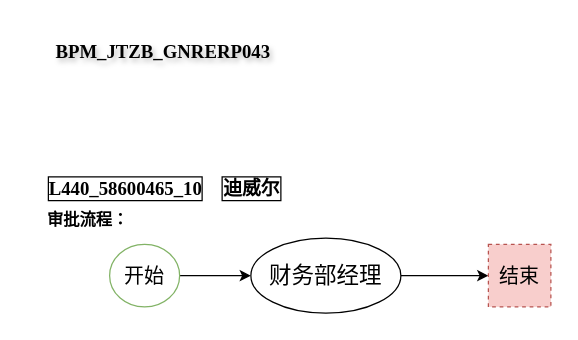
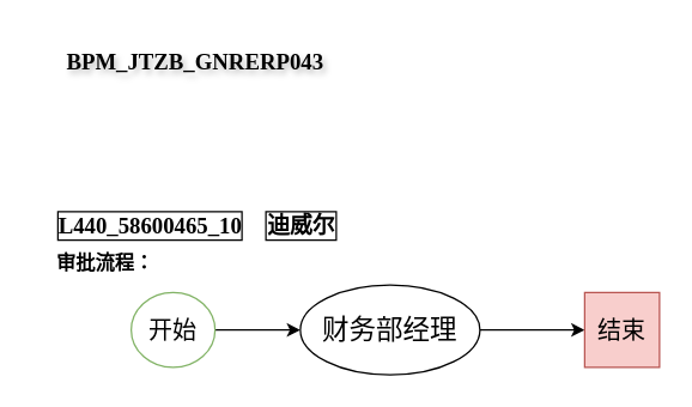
  <mxCell id="0" />
  <mxCell id="1" parent="0" />
  <mxCell id="2" value="" style="edgeStyle=orthogonalEdgeStyle;rounded=0;orthogonalLoop=1;jettySize=auto;html=1;entryX=0;entryY=0.5;entryDx=0;entryDy=0;" parent="1" source="3" target="5" edge="1"><mxGeometry relative="1" as="geometry"><mxPoint x="173" y="220" as="targetPoint" /></mxGeometry></mxCell>
  <mxCell id="3" value="&lt;font style=&quot;font-size: 16px;&quot;&gt;开始&lt;/font&gt;" style="ellipse;whiteSpace=wrap;html=1;fillColor=#ffffff;strokeColor=#82b366;" parent="1" vertex="1"><mxGeometry x="87" y="195" width="56" height="50" as="geometry" /></mxCell>
  <mxCell id="4" value="" style="edgeStyle=orthogonalEdgeStyle;rounded=0;orthogonalLoop=1;jettySize=auto;html=1;" parent="1" source="5" target="6" edge="1"><mxGeometry relative="1" as="geometry" /></mxCell>
  <mxCell id="5" value="&lt;font style=&quot;font-size: 18px;&quot;&gt;财务部经理&lt;/font&gt;" style="ellipse;whiteSpace=wrap;html=1;fontSize=12;glass=0;strokeWidth=1;shadow=0;" parent="1" vertex="1"><mxGeometry x="200" y="190" width="120" height="60" as="geometry" /></mxCell>
- <mxCell id="6" value="&lt;font style=&quot;font-size: 16px;&quot;&gt;结束&lt;/font&gt;" style="whiteSpace=wrap;html=1;aspect=fixed;fillColor=#f8cecc;strokeColor=#b85450;dashed=1;" parent="1" vertex="1"><mxGeometry x="390" y="195" width="50" height="50" as="geometry" /></mxCell>
+ <mxCell id="6" value="&lt;font style=&quot;font-size: 16px;&quot;&gt;结束&lt;/font&gt;" style="whiteSpace=wrap;html=1;aspect=fixed;fillColor=#f8cecc;strokeColor=#b85450;" parent="1" vertex="1"><mxGeometry x="390" y="195" width="50" height="50" as="geometry" /></mxCell>
  <mxCell id="7" value="BPM_JTZB_GNRERP043" style="text;html=1;align=center;verticalAlign=middle;whiteSpace=wrap;rounded=0;fontStyle=1;fontFamily=Verdana;fontSize=15;labelBorderColor=none;labelBackgroundColor=none;textShadow=1;" parent="1" vertex="1"><mxGeometry width="220" height="40" as="geometry" x="20" y="20" /></mxCell>
  <mxCell id="8" value="L440_58600465_10" style="text;html=1;align=center;verticalAlign=middle;whiteSpace=wrap;rounded=0;fontStyle=1;fontFamily=Times New Roman;fontSize=15;labelBackgroundColor=none;labelBorderColor=default;" parent="1" vertex="1"><mxGeometry x="30" y="130" width="140" height="40" as="geometry" /></mxCell>
  <mxCell id="9" value="迪威尔" style="text;html=1;align=center;verticalAlign=middle;whiteSpace=wrap;rounded=0;fontStyle=1;fontFamily=Times New Roman;fontSize=15;labelBorderColor=default;" parent="1" vertex="1"><mxGeometry x="173" y="130" width="56" height="40" as="geometry" /></mxCell>
  <mxCell id="10" value="审批流程：" style="text;html=1;align=center;verticalAlign=middle;whiteSpace=wrap;rounded=0;fontStyle=1;fontFamily=Times New Roman;fontSize=13;textShadow=0;" parent="1" vertex="1"><mxGeometry x="30" y="155" width="80" height="40" as="geometry" /></mxCell>
